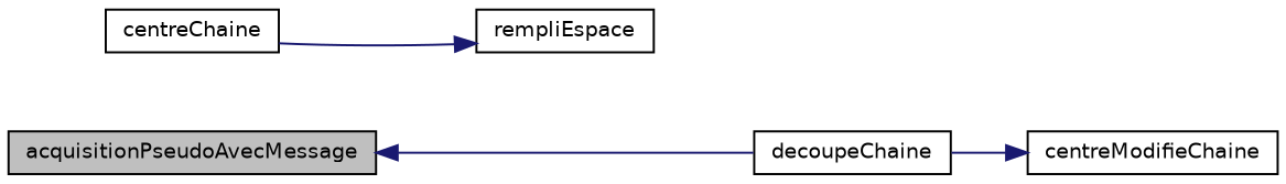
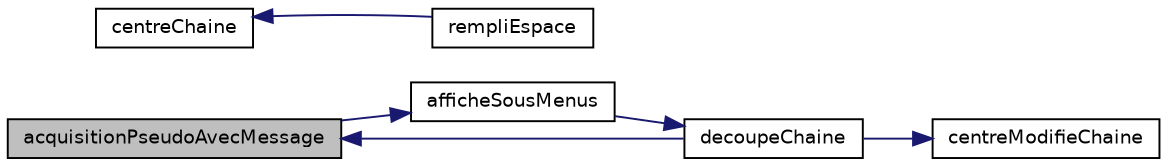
  digraph {
    rankdir=LR
    node [color=black fillcolor=white fontname=Helvetica fontsize=10 shape=record style=filled]
    edge [color=midnightblue fontname=Helvetica fontsize=10 labelfontname=Helvetica labelfontsize=10 style=solid]
    n1 [fillcolor=grey75 fontcolor=black height=0.2 label=acquisitionPseudoAvecMessage width=0.4]
+   n2 [height=0.2 label=afficheSousMenus width=0.4]
    n3 [height=0.2 label=decoupeChaine width=0.4]
    n4 [height=0.2 label=centreChaine width=0.4]
    n5 [height=0.2 label=rempliEspace width=0.4]
    n6 [height=0.2 label=centreModifieChaine width=0.4]
+   n1 -> n2
+   n2 -> n3
    n3 -> n1
    n3 -> n6
-   n4 -> n5
+   n5 -> n4
  }
